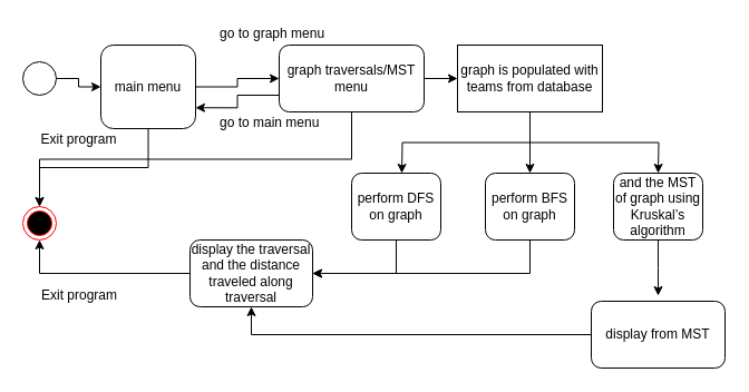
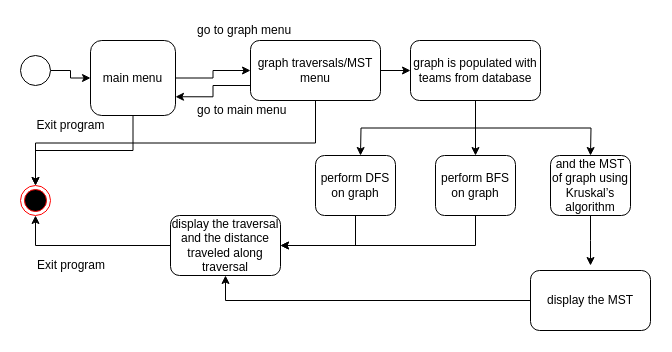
  <mxCell id="0" />
  <mxCell id="1" parent="0" />
  <mxCell id="2" value="" style="ellipse;html=1;shape=endState;fillColor=#000000;strokeColor=#ff0000;" vertex="1" parent="1"><mxGeometry x="20" y="185" width="30" height="30" as="geometry" /></mxCell>
  <mxCell id="3" style="edgeStyle=orthogonalEdgeStyle;rounded=0;orthogonalLoop=1;jettySize=auto;html=1;exitX=1;exitY=0.5;exitDx=0;exitDy=0;entryX=0;entryY=0.5;entryDx=0;entryDy=0;" edge="1" parent="1" source="4" target="7"><mxGeometry relative="1" as="geometry" /></mxCell>
  <mxCell id="4" value="" style="shape=mxgraph.bpmn.shape;html=1;verticalLabelPosition=bottom;labelBackgroundColor=#ffffff;verticalAlign=top;align=center;perimeter=ellipsePerimeter;outlineConnect=0;outline=standard;symbol=general;" vertex="1" parent="1"><mxGeometry x="20" y="55" width="30" height="30" as="geometry" /></mxCell>
  <mxCell id="5" style="edgeStyle=orthogonalEdgeStyle;rounded=0;orthogonalLoop=1;jettySize=auto;html=1;exitX=1;exitY=0.5;exitDx=0;exitDy=0;entryX=0;entryY=0.5;entryDx=0;entryDy=0;" edge="1" parent="1" source="7" target="12"><mxGeometry relative="1" as="geometry" /></mxCell>
  <mxCell id="6" style="edgeStyle=orthogonalEdgeStyle;rounded=0;orthogonalLoop=1;jettySize=auto;html=1;exitX=0.5;exitY=1;exitDx=0;exitDy=0;entryX=0.5;entryY=0;entryDx=0;entryDy=0;" edge="1" parent="1" source="7" target="2"><mxGeometry relative="1" as="geometry" /></mxCell>
  <mxCell id="7" value="main menu" style="rounded=1;whiteSpace=wrap;html=1;" vertex="1" parent="1"><mxGeometry x="90" y="40" width="85" height="75" as="geometry" /></mxCell>
  <mxCell id="8" style="edgeStyle=orthogonalEdgeStyle;rounded=0;orthogonalLoop=1;jettySize=auto;html=1;exitX=1;exitY=0.5;exitDx=0;exitDy=0;entryX=0;entryY=0.5;entryDx=0;entryDy=0;" edge="1" parent="1" source="12" target="16"><mxGeometry relative="1" as="geometry" /></mxCell>
  <mxCell id="9" style="edgeStyle=orthogonalEdgeStyle;rounded=0;orthogonalLoop=1;jettySize=auto;html=1;exitX=0;exitY=0.75;exitDx=0;exitDy=0;entryX=1;entryY=0.75;entryDx=0;entryDy=0;" edge="1" parent="1" source="12" target="7"><mxGeometry relative="1" as="geometry" /></mxCell>
  <mxCell id="10" style="edgeStyle=orthogonalEdgeStyle;rounded=0;orthogonalLoop=1;jettySize=auto;html=1;exitX=0.5;exitY=1;exitDx=0;exitDy=0;entryX=0.5;entryY=0;entryDx=0;entryDy=0;" edge="1" parent="1" source="12" target="2"><mxGeometry relative="1" as="geometry" /></mxCell>
  <mxCell id="11" value="Exit program" style="text;html=1;resizable=0;points=[];align=center;verticalAlign=middle;labelBackgroundColor=#ffffff;" vertex="1" connectable="0" parent="10"><mxGeometry x="0.629" y="-9" relative="1" as="geometry"><mxPoint x="9" y="-9" as="offset" /></mxGeometry></mxCell>
  <mxCell id="12" value="graph traversals/MST menu" style="rounded=1;whiteSpace=wrap;html=1;" vertex="1" parent="1"><mxGeometry x="250" y="40" width="130" height="60" as="geometry" /></mxCell>
  <mxCell id="13" style="edgeStyle=orthogonalEdgeStyle;rounded=0;orthogonalLoop=1;jettySize=auto;html=1;exitX=0.5;exitY=1;exitDx=0;exitDy=0;" edge="1" parent="1" source="16"><mxGeometry relative="1" as="geometry"><mxPoint x="360" y="155" as="targetPoint" /></mxGeometry></mxCell>
  <mxCell id="14" style="edgeStyle=orthogonalEdgeStyle;rounded=0;orthogonalLoop=1;jettySize=auto;html=1;exitX=0.5;exitY=1;exitDx=0;exitDy=0;" edge="1" parent="1" source="16"><mxGeometry relative="1" as="geometry"><mxPoint x="590" y="155" as="targetPoint" /></mxGeometry></mxCell>
  <mxCell id="15" style="edgeStyle=orthogonalEdgeStyle;rounded=0;orthogonalLoop=1;jettySize=auto;html=1;exitX=0.5;exitY=1;exitDx=0;exitDy=0;" edge="1" parent="1" source="16"><mxGeometry relative="1" as="geometry"><mxPoint x="475" y="155" as="targetPoint" /></mxGeometry></mxCell>
- <mxCell id="16" value="graph is populated with teams from database" style="whiteSpace=wrap;html=1;rounded=0;" vertex="1" parent="1"><mxGeometry x="410" y="40" width="130" height="60" as="geometry" /></mxCell>
+ <mxCell id="16" value="graph is populated with teams from database" style="rounded=1;whiteSpace=wrap;html=1;" vertex="1" parent="1"><mxGeometry x="410" y="40" width="130" height="60" as="geometry" /></mxCell>
  <mxCell id="17" style="edgeStyle=orthogonalEdgeStyle;rounded=0;orthogonalLoop=1;jettySize=auto;html=1;exitX=0.5;exitY=1;exitDx=0;exitDy=0;entryX=1;entryY=0.5;entryDx=0;entryDy=0;" edge="1" parent="1" source="18" target="24"><mxGeometry relative="1" as="geometry"><mxPoint x="320" y="235" as="targetPoint" /></mxGeometry></mxCell>
  <mxCell id="18" value="perform DFS&lt;br&gt;on graph" style="rounded=1;whiteSpace=wrap;html=1;" vertex="1" parent="1"><mxGeometry x="315" y="155" width="80" height="60" as="geometry" /></mxCell>
  <mxCell id="19" style="edgeStyle=orthogonalEdgeStyle;rounded=0;orthogonalLoop=1;jettySize=auto;html=1;exitX=0.5;exitY=1;exitDx=0;exitDy=0;entryX=1;entryY=0.5;entryDx=0;entryDy=0;" edge="1" parent="1" source="20" target="24"><mxGeometry relative="1" as="geometry" /></mxCell>
  <mxCell id="20" value="perform BFS on graph" style="rounded=1;whiteSpace=wrap;html=1;" vertex="1" parent="1"><mxGeometry x="435" y="155" width="80" height="60" as="geometry" /></mxCell>
  <mxCell id="21" style="edgeStyle=orthogonalEdgeStyle;rounded=0;orthogonalLoop=1;jettySize=auto;html=1;exitX=0.5;exitY=1;exitDx=0;exitDy=0;" edge="1" parent="1" source="22"><mxGeometry relative="1" as="geometry"><mxPoint x="590" y="265" as="targetPoint" /></mxGeometry></mxCell>
  <mxCell id="22" value="and the MST of graph&amp;nbsp;using Kruskal’s algorithm" style="rounded=1;whiteSpace=wrap;html=1;" vertex="1" parent="1"><mxGeometry x="550" y="155" width="80" height="60" as="geometry" /></mxCell>
  <mxCell id="23" style="edgeStyle=orthogonalEdgeStyle;rounded=0;orthogonalLoop=1;jettySize=auto;html=1;exitX=0;exitY=0.5;exitDx=0;exitDy=0;entryX=0.5;entryY=1;entryDx=0;entryDy=0;" edge="1" parent="1" source="24" target="2"><mxGeometry relative="1" as="geometry" /></mxCell>
  <mxCell id="24" value="display the traversal and the distance traveled along traversal" style="rounded=1;whiteSpace=wrap;html=1;" vertex="1" parent="1"><mxGeometry x="170" y="215" width="110" height="60" as="geometry" /></mxCell>
  <mxCell id="25" style="edgeStyle=orthogonalEdgeStyle;rounded=0;orthogonalLoop=1;jettySize=auto;html=1;exitX=0;exitY=0.5;exitDx=0;exitDy=0;entryX=0.5;entryY=1;entryDx=0;entryDy=0;" edge="1" parent="1" source="26" target="24"><mxGeometry relative="1" as="geometry" /></mxCell>
- <mxCell id="26" value="display from MST" style="rounded=1;whiteSpace=wrap;html=1;" vertex="1" parent="1"><mxGeometry x="530" y="270" width="120" height="60" as="geometry" /></mxCell>
+ <mxCell id="26" value="display the MST" style="rounded=1;whiteSpace=wrap;html=1;" vertex="1" parent="1"><mxGeometry x="530" y="270" width="120" height="60" as="geometry" /></mxCell>
  <mxCell id="27" value="Exit program" style="text;html=1;resizable=0;points=[];autosize=1;align=left;verticalAlign=top;spacingTop=-4;" vertex="1" parent="1"><mxGeometry x="35" y="255" width="80" height="20" as="geometry" /></mxCell>
  <mxCell id="28" value="go to main menu" style="text;html=1;resizable=0;points=[];autosize=1;align=left;verticalAlign=top;spacingTop=-4;" vertex="1" parent="1"><mxGeometry x="195" y="100" width="100" height="20" as="geometry" /></mxCell>
  <mxCell id="29" value="go to graph menu" style="text;html=1;resizable=0;points=[];autosize=1;align=left;verticalAlign=top;spacingTop=-4;" vertex="1" parent="1"><mxGeometry x="195" y="20" width="110" height="20" as="geometry" /></mxCell>
